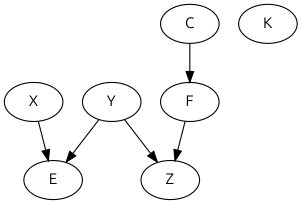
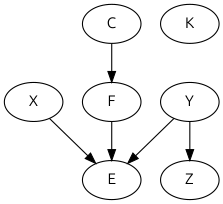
  digraph {
    fontname=Ubuntu
    fontsize=18
    node [fontname=Ubuntu]
    edge [arrowhead=normal arrowtail=none dir=both fontname=Ubuntu]
    n1 [height=0.5 label=X width=0.75]
    n2 [height=0.5 label=E width=0.75]
    n3 [height=0.5 label=Y width=0.75]
    n4 [height=0.5 label=Z width=0.75]
    n5 [height=0.5 label=F width=0.75]
    n6 [height=0.5 label=K width=0.75]
    n7 [height=0.5 label=C width=0.75]
    n1 -> n2
    n3 -> n2
    n3 -> n4
-   n5 -> n4
+   n5 -> n2
    n7 -> n5
  }
